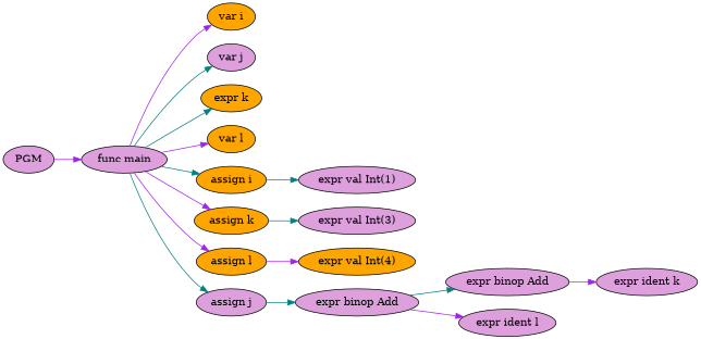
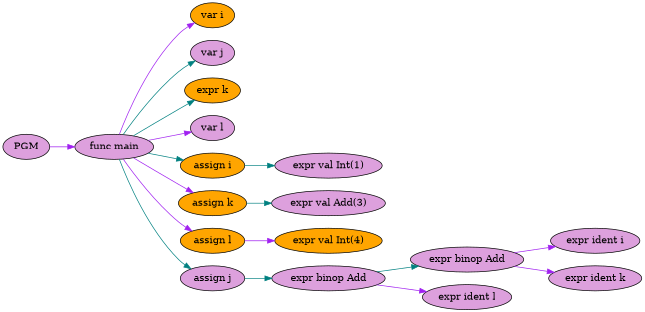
  digraph {
    rankdir=LR
    node [fillcolor=plum shape=ellipse style=filled]
    edge [color=purple]
    n1 [label=PGM]
    n2 [label="func main"]
    n3 [fillcolor=orange label="var i"]
    n4 [label="var j"]
    n5 [fillcolor=orange label="expr k"]
-   n6 [fillcolor=orange label="var l"]
+   n6 [label="var l"]
    n7 [fillcolor=orange label="assign i"]
    n8 [fillcolor=orange label="assign k"]
    n9 [fillcolor=orange label="assign l"]
    n10 [label="assign j"]
    n11 [label="expr val Int(1)"]
-   n12 [label="expr val Int(3)"]
+   n12 [label="expr val Add(3)"]
    n13 [fillcolor=orange label="expr val Int(4)"]
    n14 [label="expr binop Add"]
    n15 [label="expr binop Add"]
    n16 [label="expr ident l"]
+   n17 [label="expr ident i"]
    n18 [label="expr ident k"]
    n1 -> n2
    n2 -> n3
    n2 -> n4 [color=teal]
    n2 -> n5 [color=teal]
    n2 -> n6
    n2 -> n7 [color=teal]
    n2 -> n8
    n2 -> n9
    n2 -> n10 [color=teal]
    n7 -> n11 [color=teal]
    n8 -> n12 [color=teal]
    n9 -> n13
    n10 -> n14 [color=teal]
    n14 -> n15 [color=teal]
    n14 -> n16
+   n15 -> n17
    n15 -> n18
  }
